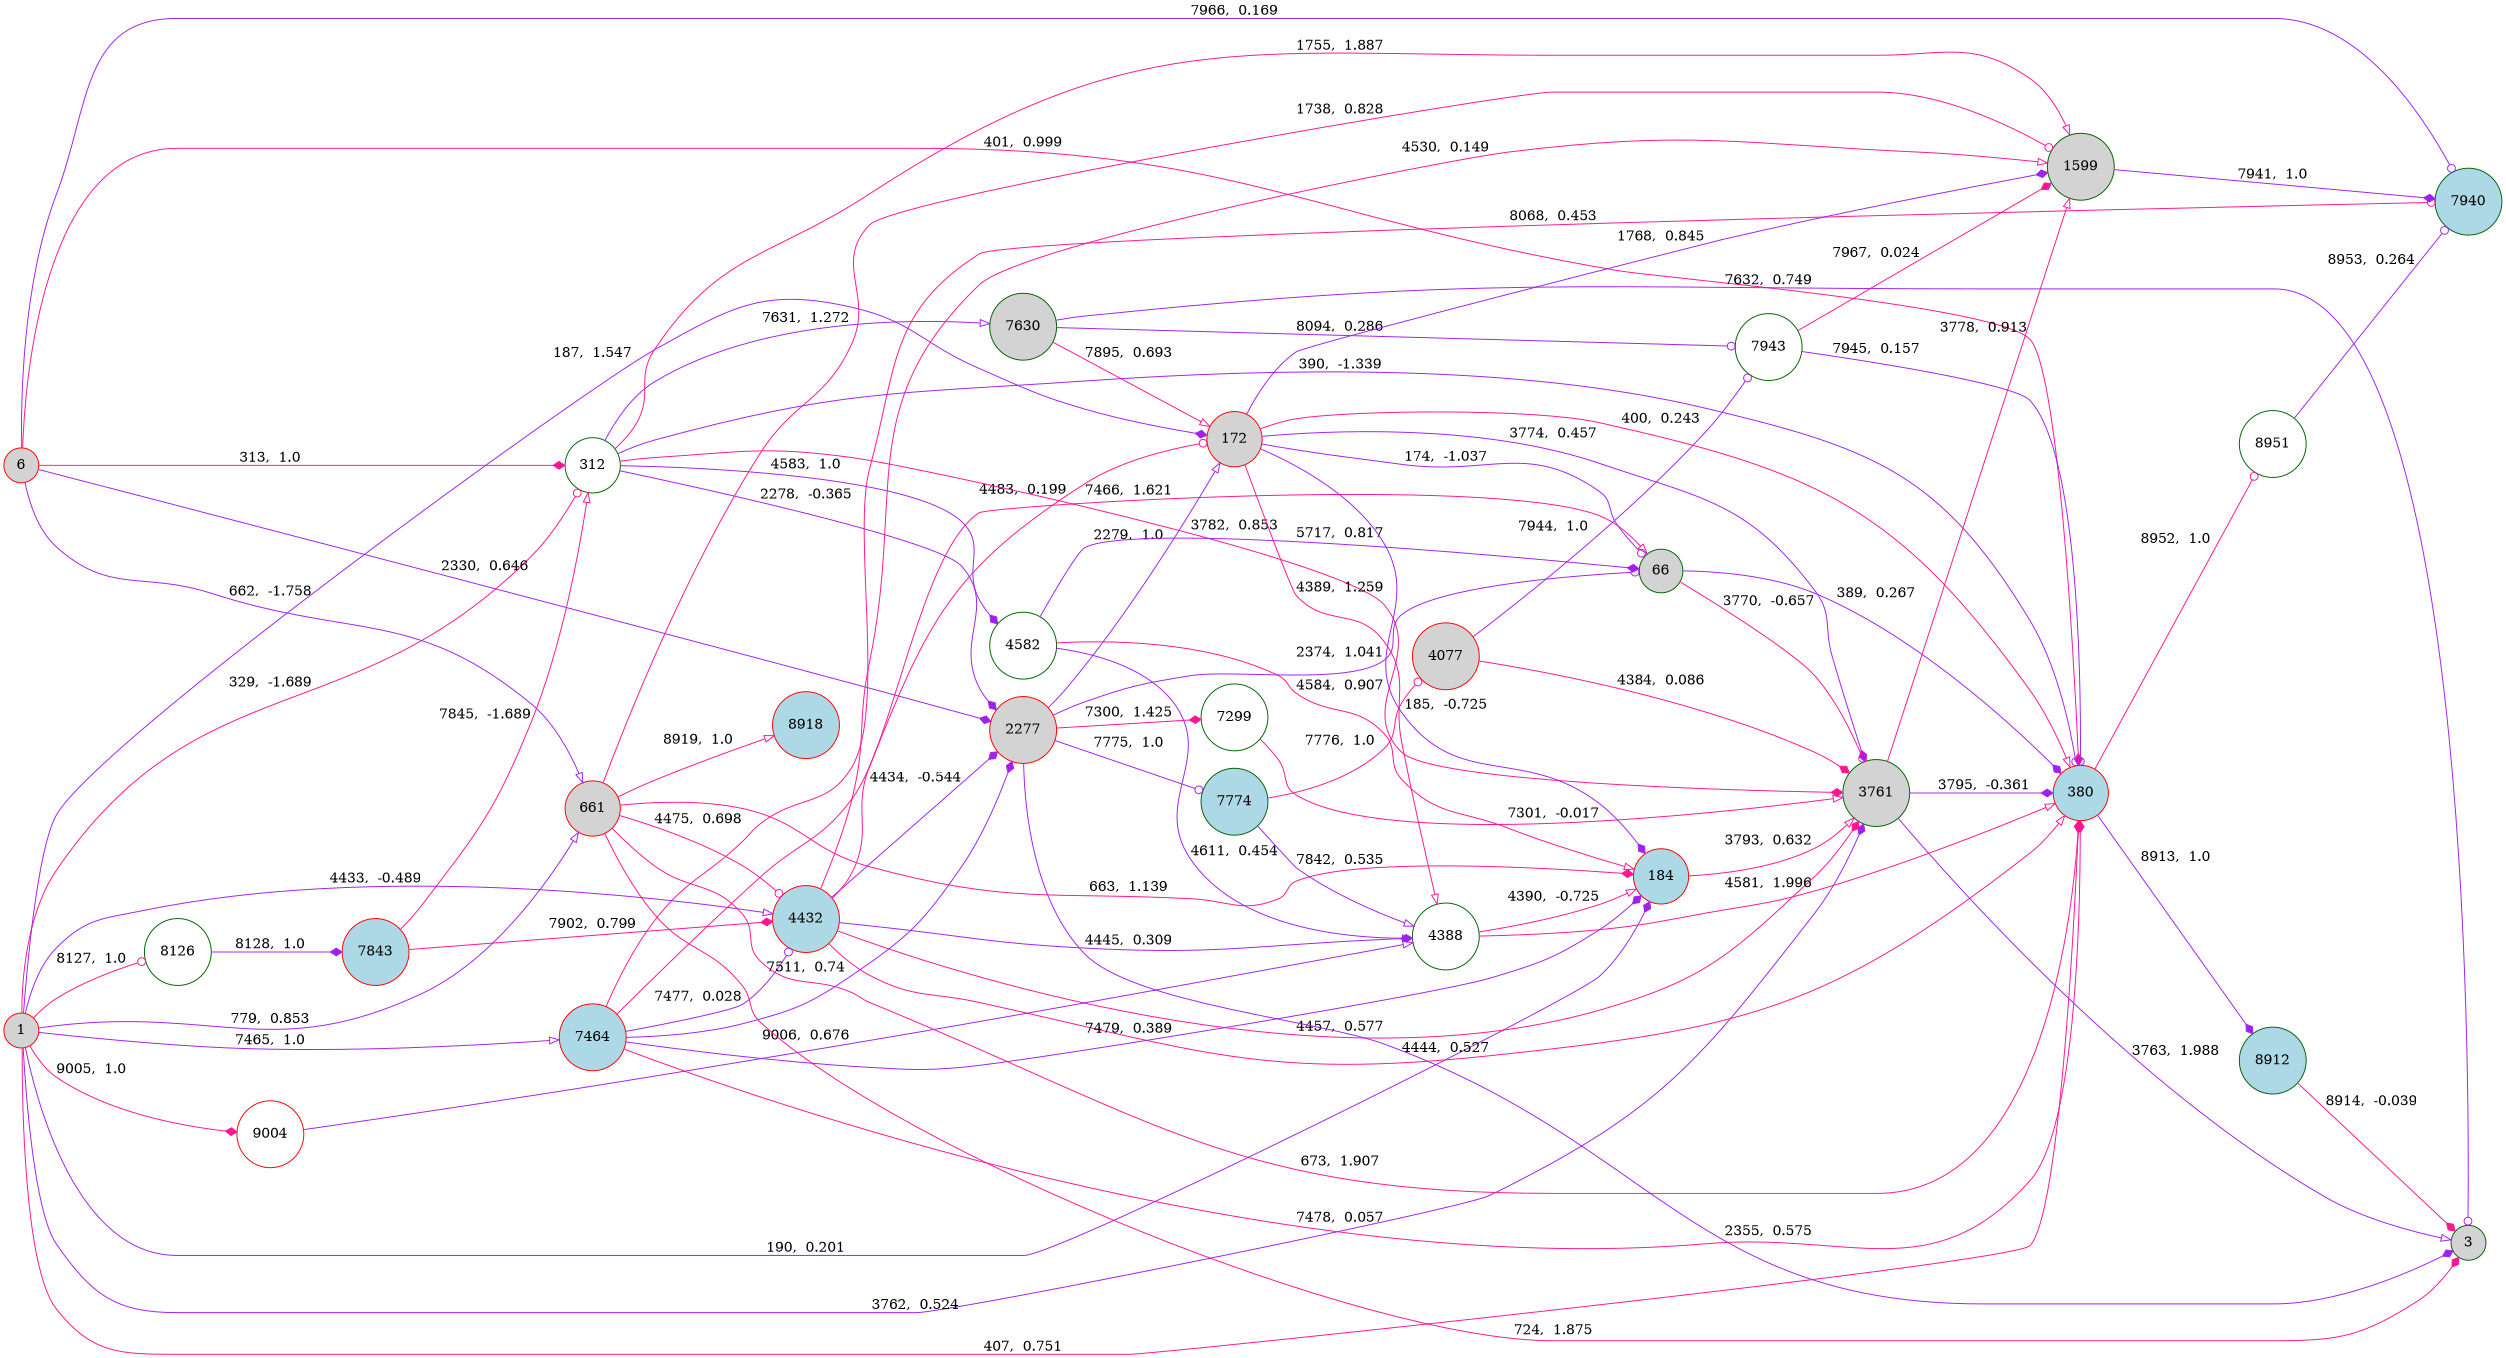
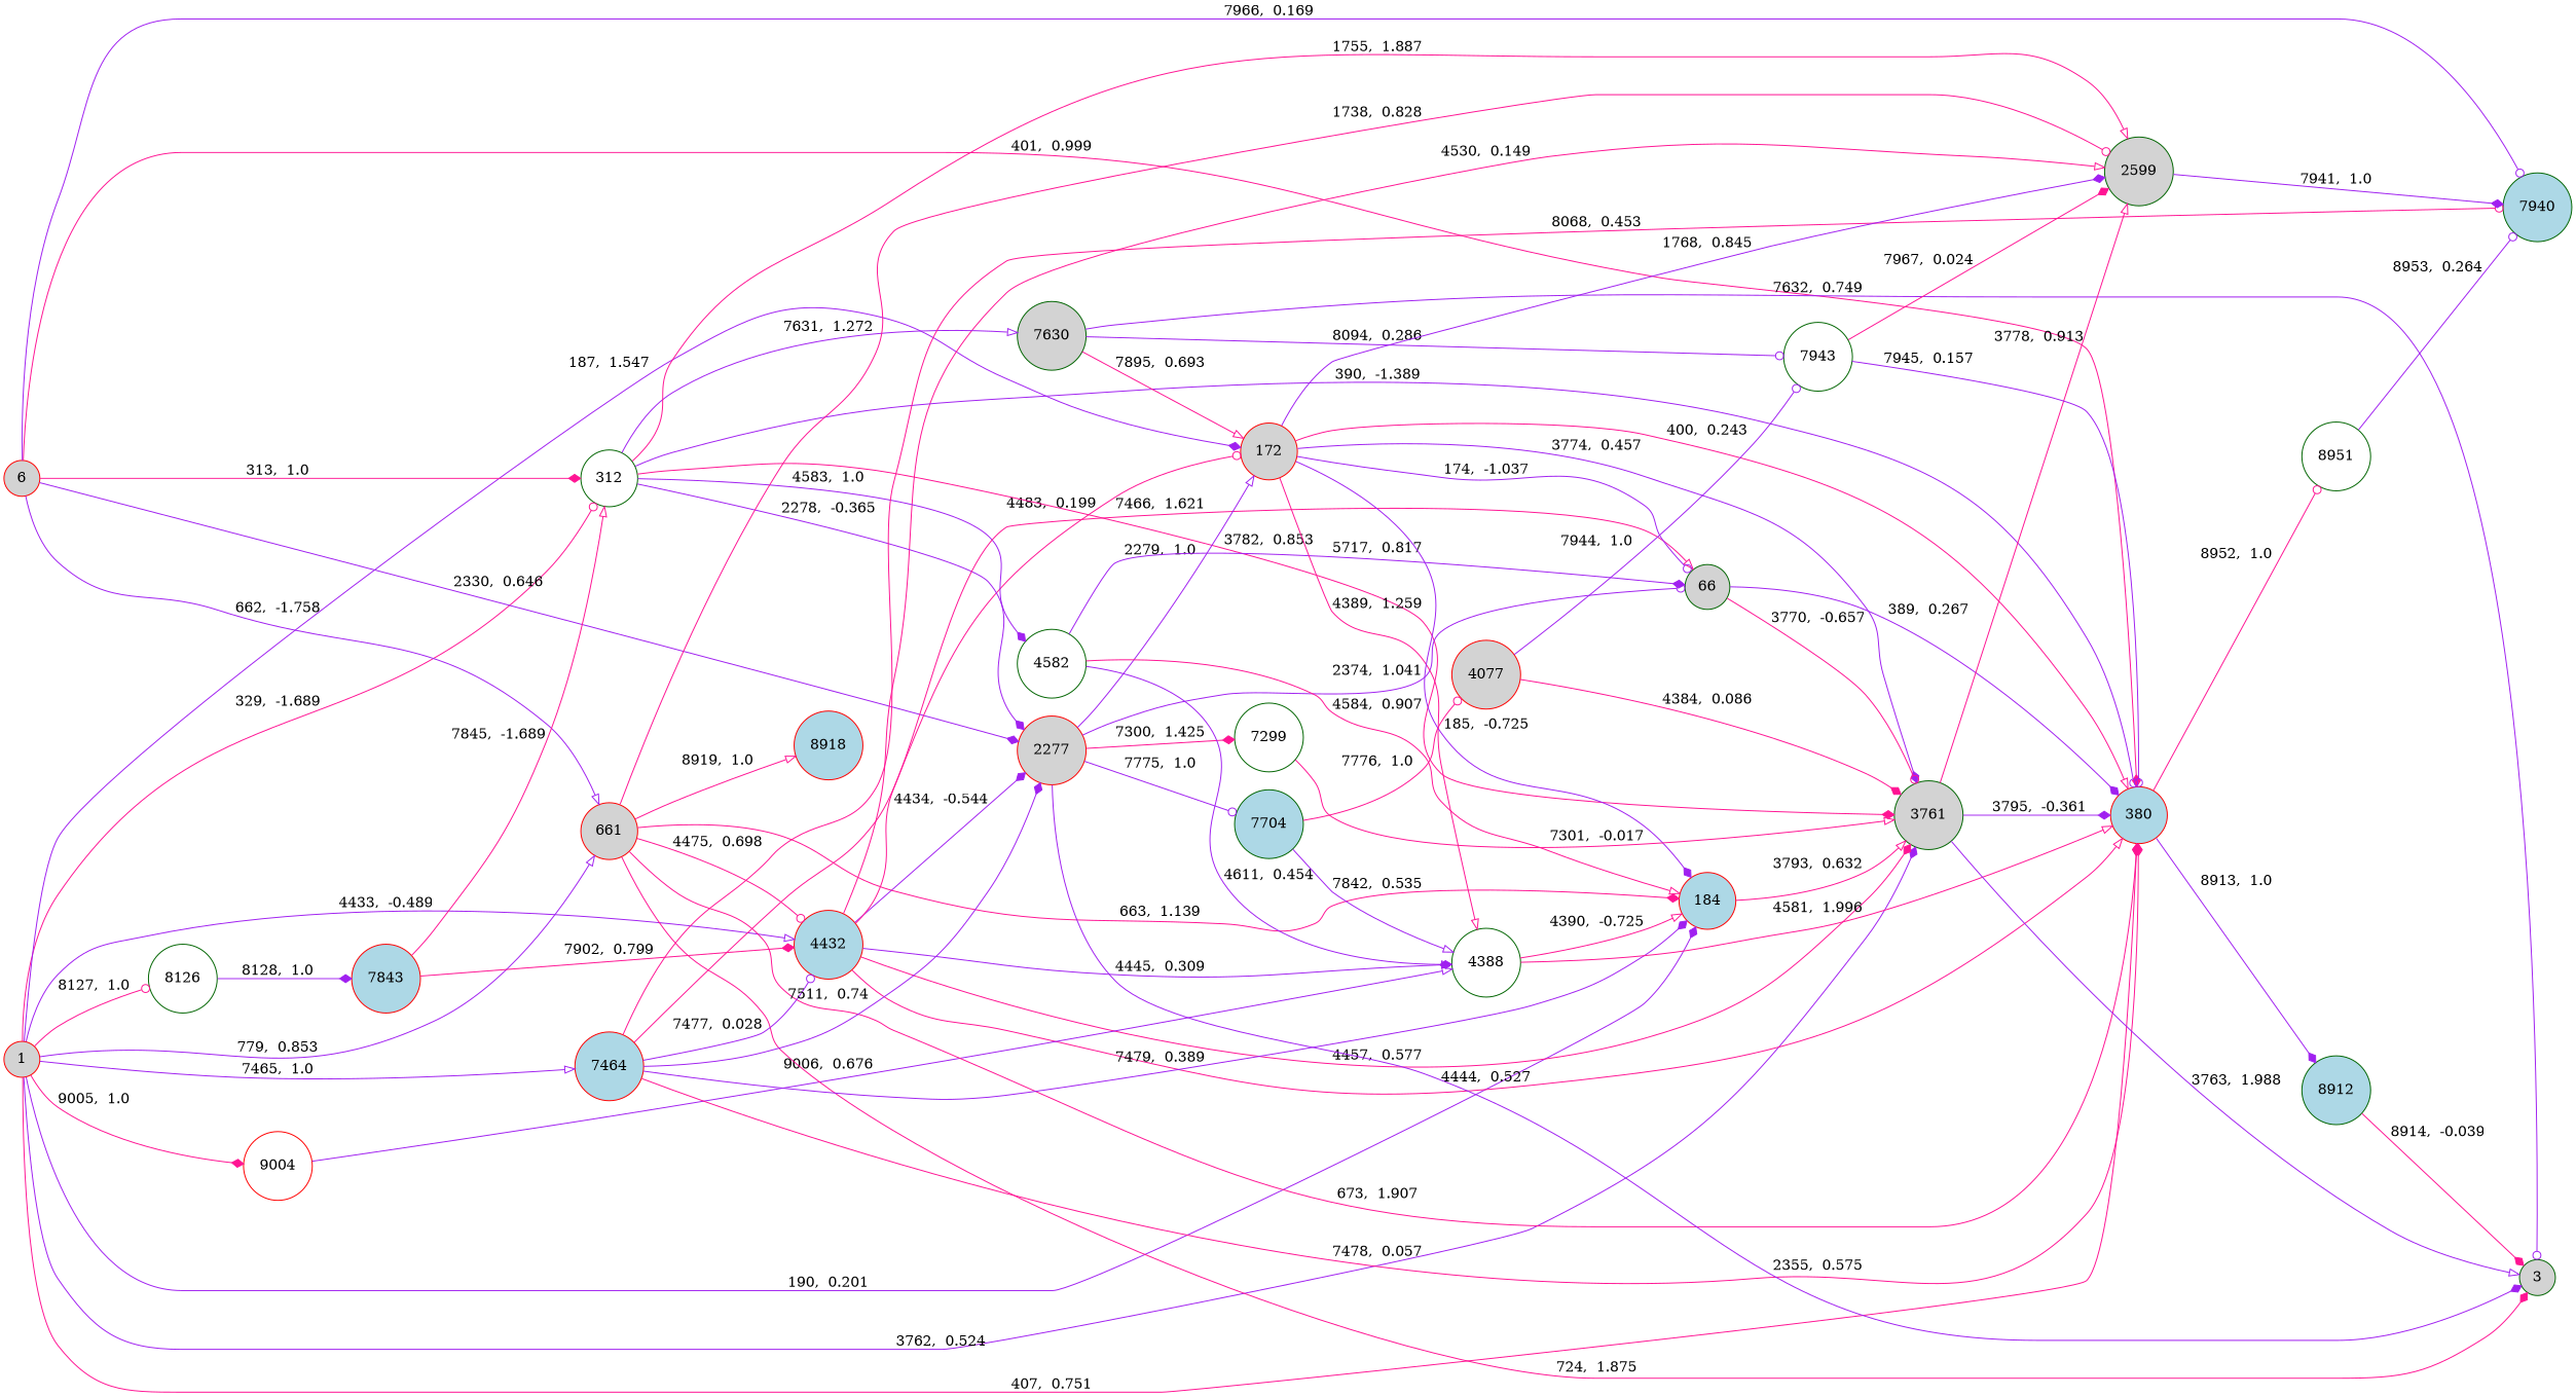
  digraph {
    rankdir=LR
    node [color=darkgreen fillcolor=lightgrey shape=circle style=filled]
    edge [arrowhead=diamond color=purple penwidth=1.0]
    1 [color=red]
    n2 [color=red label=6]
    4432 [color=red fillcolor=lightblue]
    8126 [fillcolor=white]
    9004 [color=red fillcolor=white]
    7843 [color=red fillcolor=lightblue]
    312 [fillcolor=white]
    661 [color=red]
    8918 [color=red fillcolor=lightblue]
    7464 [color=red fillcolor=lightblue]
    2277 [color=red]
    4582 [fillcolor=white]
    7630
    172 [color=red]
    7299 [fillcolor=white]
-   7774 [fillcolor=lightblue]
+   7774 [fillcolor=lightblue label=7704]
    4388 [fillcolor=white]
    4077 [color=red]
    184 [color=red fillcolor=lightblue]
    66
    3761
    7943 [fillcolor=white]
    380 [color=red fillcolor=lightblue]
    8951 [fillcolor=white]
-   1599
+   1599 [label=2599]
    8912 [fillcolor=lightblue]
    7940 [fillcolor=lightblue]
    3
    subgraph sub_1 {
      rank=same
      1
      n2
    }
    subgraph sub_2 {
      rank=same
      4432
    }
    subgraph sub_3 {
      rank=same
      8126
    }
    subgraph sub_4 {
      rank=same
      9004
    }
    subgraph sub_5 {
      rank=same
      7843
    }
    subgraph sub_6 {
      rank=same
      312
      661
    }
    subgraph sub_7 {
      rank=same
      8918
    }
    subgraph sub_8 {
      rank=same
      7464
    }
    subgraph sub_9 {
      rank=same
      2277
      4582
    }
    subgraph sub_10 {
      rank=same
      7630
    }
    subgraph sub_11 {
      rank=same
      172
      7299
    }
    subgraph sub_12 {
      rank=same
      7774
    }
    subgraph sub_13 {
      rank=same
      4388
      4077
    }
    subgraph sub_14 {
      rank=same
      184
      66
    }
    subgraph sub_15 {
      rank=same
      3761
    }
    subgraph sub_16 {
      rank=same
      7943
    }
    subgraph sub_17 {
      rank=same
      380
    }
    subgraph sub_18 {
      rank=same
      8951
    }
    subgraph sub_19 {
      rank=same
      1599
    }
    subgraph sub_20 {
      rank=same
      8912
    }
    subgraph sub_21 {
      rank=same
      7940
    }
    subgraph sub_22 {
      rank=same
      3
    }
    1 -> 4432 [arrowhead=onormal label="4433,  -0.489"]
    1 -> 8126 [arrowhead=odot color=deeppink label="8127,  1.0"]
    1 -> 9004 [color=deeppink label="9005,  1.0"]
    1 -> 312 [arrowhead=odot color=deeppink label="329,  -1.689"]
    1 -> 661 [arrowhead=onormal label="779,  0.853"]
    1 -> 7464 [arrowhead=onormal label="7465,  1.0"]
    1 -> 172 [label="187,  1.547"]
    1 -> 184 [label="190,  0.201"]
    1 -> 3761 [label="3762,  0.524"]
    1 -> 380 [color=deeppink label="407,  0.751"]
    n2 -> 312 [color=deeppink label="313,  1.0"]
    n2 -> 661 [arrowhead=onormal label="662,  -1.758"]
    n2 -> 2277 [label="2330,  0.646"]
    n2 -> 380 [color=deeppink label="401,  0.999"]
    n2 -> 7940 [arrowhead=odot label="7966,  0.169"]
    4432 -> 2277 [label="4434,  -0.544"]
    4432 -> 172 [arrowhead=odot color=deeppink label="4483,  0.199"]
    4432 -> 4388 [label="4445,  0.309"]
    4432 -> 3761 [color=deeppink label="4457,  0.577"]
    4432 -> 380 [arrowhead=onormal color=deeppink label="4444,  0.527"]
    4432 -> 1599 [arrowhead=onormal color=deeppink label="4530,  0.149"]
    8126 -> 7843 [label="8128,  1.0"]
    9004 -> 4388 [arrowhead=onormal label="9006,  0.676"]
    7843 -> 4432 [color=deeppink label="7902,  0.799"]
    7843 -> 312 [arrowhead=onormal color=deeppink label="7845,  -1.689"]
    312 -> 2277 [label="2278,  -0.365"]
    312 -> 4582 [label="4583,  1.0"]
    312 -> 7630 [arrowhead=onormal label="7631,  1.272"]
    312 -> 3761 [color=deeppink label="3782,  0.853"]
-   312 -> 380 [arrowhead=odot label="390,  -1.339"]
+   312 -> 380 [arrowhead=odot label="390,  -1.389"]
    312 -> 1599 [arrowhead=onormal color=deeppink label="1755,  1.887"]
    661 -> 4432 [arrowhead=odot color=deeppink label="4475,  0.698"]
    661 -> 8918 [arrowhead=onormal color=deeppink label="8919,  1.0"]
    661 -> 184 [color=deeppink label="663,  1.139"]
    661 -> 380 [color=deeppink label="673,  1.907"]
    661 -> 1599 [arrowhead=odot color=deeppink label="1738,  0.828"]
    661 -> 3 [color=deeppink label="724,  1.875"]
    7464 -> 4432 [arrowhead=odot label="7477,  0.028"]
    7464 -> 2277 [label="7511,  0.74"]
    7464 -> 184 [label="7479,  0.389"]
    7464 -> 66 [arrowhead=onormal color=deeppink label="7466,  1.621"]
    7464 -> 380 [color=deeppink label="7478,  0.057"]
    7464 -> 7940 [arrowhead=odot color=deeppink label="8068,  0.453"]
    2277 -> 172 [arrowhead=onormal label="2279,  1.0"]
    2277 -> 7299 [color=deeppink label="7300,  1.425"]
    2277 -> 7774 [arrowhead=odot label="7775,  1.0"]
    2277 -> 66 [arrowhead=odot label="2374,  1.041"]
    2277 -> 3 [label="2355,  0.575"]
    4582 -> 4388 [arrowhead=onormal label="4611,  0.454"]
    4582 -> 184 [arrowhead=onormal color=deeppink label="4584,  0.907"]
    4582 -> 66 [label="5717,  0.817"]
    7630 -> 172 [arrowhead=onormal color=deeppink label="7895,  0.693"]
    7630 -> 7943 [arrowhead=odot label="8094,  0.286"]
    7630 -> 3 [arrowhead=odot label="7632,  0.749"]
    172 -> 4388 [arrowhead=onormal color=deeppink label="4389,  1.259"]
    172 -> 184 [label="185,  -0.725"]
    172 -> 66 [arrowhead=odot label="174,  -1.037"]
    172 -> 3761 [label="3774,  0.457"]
    172 -> 380 [arrowhead=onormal color=deeppink label="400,  0.243"]
    172 -> 1599 [label="1768,  0.845"]
    7299 -> 3761 [arrowhead=onormal color=deeppink label="7301,  -0.017"]
    7774 -> 4388 [arrowhead=onormal label="7842,  0.535"]
    7774 -> 4077 [arrowhead=odot color=deeppink label="7776,  1.0"]
    4388 -> 184 [arrowhead=onormal color=deeppink label="4390,  -0.725"]
    4388 -> 380 [arrowhead=onormal color=deeppink label="4581,  1.996"]
    4077 -> 3761 [color=deeppink label="4384,  0.086"]
    4077 -> 7943 [arrowhead=odot label="7944,  1.0"]
    184 -> 3761 [arrowhead=onormal color=deeppink label="3793,  0.632"]
    66 -> 3761 [arrowhead=odot color=deeppink label="3770,  -0.657"]
    66 -> 380 [label="389,  0.267"]
    3761 -> 380 [label="3795,  -0.361"]
    3761 -> 1599 [arrowhead=onormal color=deeppink label="3778,  0.913"]
    3761 -> 3 [arrowhead=onormal label="3763,  1.988"]
    7943 -> 380 [arrowhead=odot label="7945,  0.157"]
    7943 -> 1599 [color=deeppink label="7967,  0.024"]
    380 -> 8951 [arrowhead=odot color=deeppink label="8952,  1.0"]
    380 -> 8912 [label="8913,  1.0"]
    8951 -> 7940 [arrowhead=odot label="8953,  0.264"]
    1599 -> 7940 [label="7941,  1.0"]
    8912 -> 3 [color=deeppink label="8914,  -0.039"]
  }
